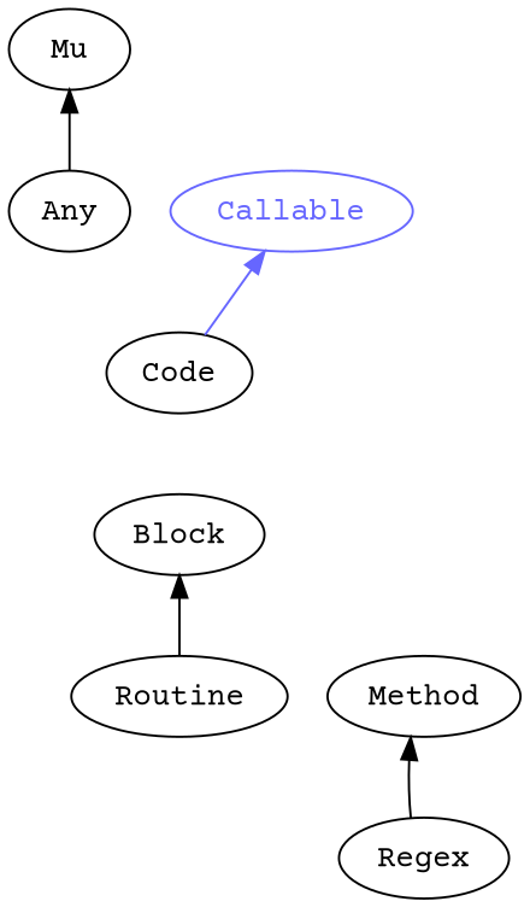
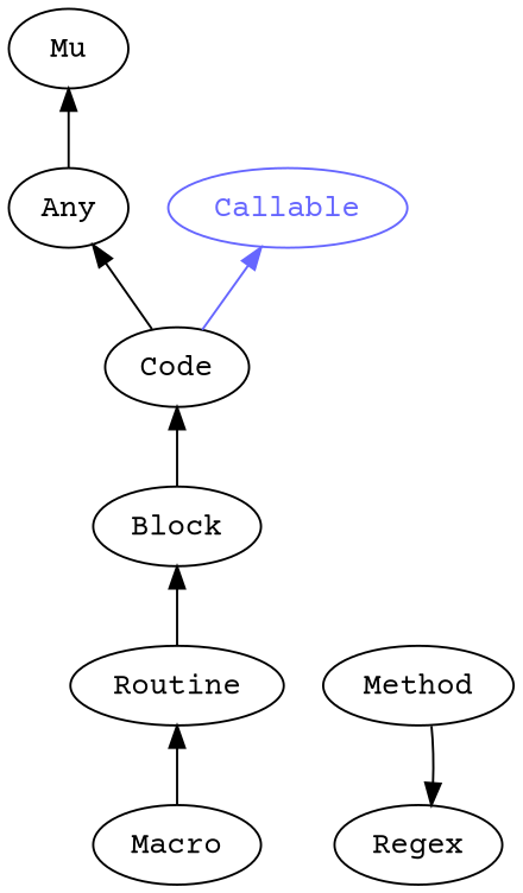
  digraph {
    fontname="Courier Prime"
    rankdir=BT
    splines=polyline
    node [color="#000000" fontcolor="#000000" fontname="Courier Prime"]
    edge [color="#000000" fontname="Courier Prime"]
    Block
    Code
    Any
    Callable [color="#6666FF" fontcolor="#6666FF"]
    Mu
    Routine
+   Macro
    Regex
    Method
+   Block -> Code
+   Code -> Any
    Code -> Callable [color="#6666FF"]
    Any -> Mu
    Routine -> Block
-   Regex -> Method
+   Macro -> Routine
+   Method -> Regex
  }
